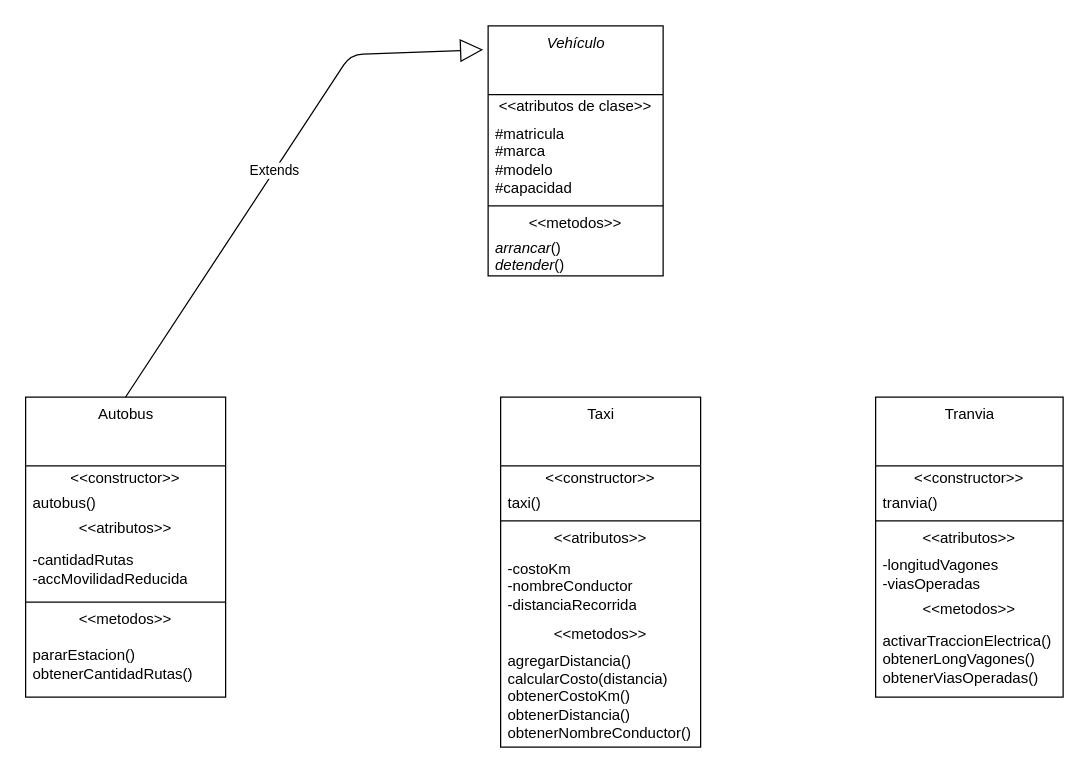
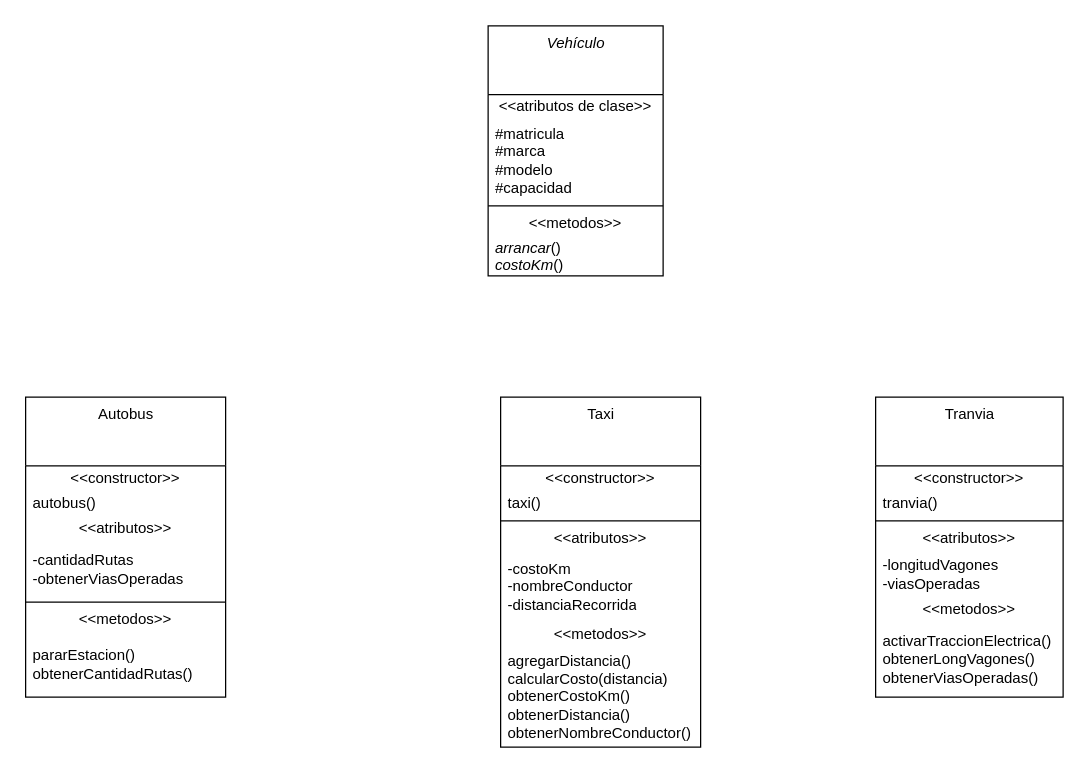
  <mxCell id="0" />
  <mxCell id="1" parent="0" />
  <mxCell id="2" value="&lt;i&gt;Vehículo&lt;/i&gt;" style="swimlane;fontStyle=0;align=center;verticalAlign=top;childLayout=stackLayout;horizontal=1;startSize=55;horizontalStack=0;resizeParent=1;resizeParentMax=0;resizeLast=0;collapsible=0;marginBottom=0;html=1;" vertex="1" parent="1"><mxGeometry x="390" y="20" width="140" height="200" as="geometry" /></mxCell>
  <mxCell id="3" value="&amp;lt;&amp;lt;atributos de clase&amp;gt;&amp;gt;" style="text;html=1;strokeColor=none;fillColor=none;align=center;verticalAlign=middle;spacingLeft=4;spacingRight=4;overflow=hidden;rotatable=0;points=[[0,0.5],[1,0.5]];portConstraint=eastwest;" vertex="1" parent="2"><mxGeometry y="55" width="140" height="20" as="geometry" /></mxCell>
  <mxCell id="4" value="#matricula&lt;br&gt;#marca&lt;br&gt;#modelo&lt;br&gt;#capacidad" style="text;html=1;strokeColor=none;fillColor=none;align=left;verticalAlign=middle;spacingLeft=4;spacingRight=4;overflow=hidden;rotatable=0;points=[[0,0.5],[1,0.5]];portConstraint=eastwest;" vertex="1" parent="2"><mxGeometry y="75" width="140" height="65" as="geometry" /></mxCell>
  <mxCell id="5" value="" style="line;strokeWidth=1;fillColor=none;align=left;verticalAlign=middle;spacingTop=-1;spacingLeft=3;spacingRight=3;rotatable=0;labelPosition=right;points=[];portConstraint=eastwest;" vertex="1" parent="2"><mxGeometry y="140" width="140" height="8" as="geometry" /></mxCell>
  <mxCell id="6" value="&amp;lt;&amp;lt;metodos&amp;gt;&amp;gt;" style="text;html=1;strokeColor=none;fillColor=none;align=center;verticalAlign=middle;spacingLeft=4;spacingRight=4;overflow=hidden;rotatable=0;points=[[0,0.5],[1,0.5]];portConstraint=eastwest;" vertex="1" parent="2"><mxGeometry y="148" width="140" height="20" as="geometry" /></mxCell>
- <mxCell id="7" value="&lt;i&gt;arrancar&lt;/i&gt;()&lt;br&gt;&lt;i&gt;detender&lt;/i&gt;()" style="text;html=1;strokeColor=none;fillColor=none;align=left;verticalAlign=middle;spacingLeft=4;spacingRight=4;overflow=hidden;rotatable=0;points=[[0,0.5],[1,0.5]];portConstraint=eastwest;" vertex="1" parent="2"><mxGeometry y="168" width="140" height="32" as="geometry" /></mxCell>
+ <mxCell id="7" value="&lt;i&gt;arrancar&lt;/i&gt;()&lt;br&gt;&lt;i&gt;costoKm&lt;/i&gt;()" style="text;html=1;strokeColor=none;fillColor=none;align=left;verticalAlign=middle;spacingLeft=4;spacingRight=4;overflow=hidden;rotatable=0;points=[[0,0.5],[1,0.5]];portConstraint=eastwest;" vertex="1" parent="2"><mxGeometry y="168" width="140" height="32" as="geometry" /></mxCell>
  <mxCell id="8" value="Tranvia" style="swimlane;fontStyle=0;align=center;verticalAlign=top;childLayout=stackLayout;horizontal=1;startSize=55;horizontalStack=0;resizeParent=1;resizeParentMax=0;resizeLast=0;collapsible=0;marginBottom=0;html=1;" vertex="1" parent="1"><mxGeometry x="700" y="317" width="150" height="240" as="geometry" /></mxCell>
  <mxCell id="9" value="&amp;lt;&amp;lt;constructor&amp;gt;&amp;gt;" style="text;html=1;strokeColor=none;fillColor=none;align=center;verticalAlign=middle;spacingLeft=4;spacingRight=4;overflow=hidden;rotatable=0;points=[[0,0.5],[1,0.5]];portConstraint=eastwest;" vertex="1" parent="8"><mxGeometry y="55" width="150" height="20" as="geometry" /></mxCell>
  <mxCell id="10" value="tranvia()" style="text;html=1;strokeColor=none;fillColor=none;align=left;verticalAlign=middle;spacingLeft=4;spacingRight=4;overflow=hidden;rotatable=0;points=[[0,0.5],[1,0.5]];portConstraint=eastwest;" vertex="1" parent="8"><mxGeometry y="75" width="150" height="20" as="geometry" /></mxCell>
  <mxCell id="11" value="" style="line;strokeWidth=1;fillColor=none;align=left;verticalAlign=middle;spacingTop=-1;spacingLeft=3;spacingRight=3;rotatable=0;labelPosition=right;points=[];portConstraint=eastwest;" vertex="1" parent="8"><mxGeometry y="95" width="150" height="8" as="geometry" /></mxCell>
  <mxCell id="12" value="&amp;lt;&amp;lt;atributos&amp;gt;&amp;gt;" style="text;html=1;strokeColor=none;fillColor=none;align=center;verticalAlign=middle;spacingLeft=4;spacingRight=4;overflow=hidden;rotatable=0;points=[[0,0.5],[1,0.5]];portConstraint=eastwest;" vertex="1" parent="8"><mxGeometry y="103" width="150" height="20" as="geometry" /></mxCell>
  <mxCell id="13" value="-longitudVagones&lt;br&gt;-viasOperadas" style="text;html=1;strokeColor=none;fillColor=none;align=left;verticalAlign=middle;spacingLeft=4;spacingRight=4;overflow=hidden;rotatable=0;points=[[0,0.5],[1,0.5]];portConstraint=eastwest;" vertex="1" parent="8"><mxGeometry y="123" width="150" height="37" as="geometry" /></mxCell>
  <mxCell id="14" value="&amp;lt;&amp;lt;metodos&amp;gt;&amp;gt;" style="text;html=1;strokeColor=none;fillColor=none;align=center;verticalAlign=middle;spacingLeft=4;spacingRight=4;overflow=hidden;rotatable=0;points=[[0,0.5],[1,0.5]];portConstraint=eastwest;" vertex="1" parent="8"><mxGeometry y="160" width="150" height="20" as="geometry" /></mxCell>
  <mxCell id="15" value="activarTraccionElectrica()&lt;br&gt;obtenerLongVagones()&lt;br&gt;obtenerViasOperadas()" style="text;html=1;strokeColor=none;fillColor=none;align=left;verticalAlign=middle;spacingLeft=4;spacingRight=4;overflow=hidden;rotatable=0;points=[[0,0.5],[1,0.5]];portConstraint=eastwest;" vertex="1" parent="8"><mxGeometry y="180" width="150" height="60" as="geometry" /></mxCell>
  <mxCell id="16" value="Autobus" style="swimlane;fontStyle=0;align=center;verticalAlign=top;childLayout=stackLayout;horizontal=1;startSize=55;horizontalStack=0;resizeParent=1;resizeParentMax=0;resizeLast=0;collapsible=0;marginBottom=0;html=1;" vertex="1" parent="1"><mxGeometry x="20" y="317" width="160" height="240" as="geometry" /></mxCell>
  <mxCell id="17" value="&amp;lt;&amp;lt;constructor&amp;gt;&amp;gt;" style="text;html=1;strokeColor=none;fillColor=none;align=center;verticalAlign=middle;spacingLeft=4;spacingRight=4;overflow=hidden;rotatable=0;points=[[0,0.5],[1,0.5]];portConstraint=eastwest;" vertex="1" parent="16"><mxGeometry y="55" width="160" height="20" as="geometry" /></mxCell>
  <mxCell id="18" value="autobus()" style="text;html=1;strokeColor=none;fillColor=none;align=left;verticalAlign=middle;spacingLeft=4;spacingRight=4;overflow=hidden;rotatable=0;points=[[0,0.5],[1,0.5]];portConstraint=eastwest;" vertex="1" parent="16"><mxGeometry y="75" width="160" height="20" as="geometry" /></mxCell>
  <mxCell id="19" value="&amp;lt;&amp;lt;atributos&amp;gt;&amp;gt;" style="text;html=1;strokeColor=none;fillColor=none;align=center;verticalAlign=middle;spacingLeft=4;spacingRight=4;overflow=hidden;rotatable=0;points=[[0,0.5],[1,0.5]];portConstraint=eastwest;" vertex="1" parent="16"><mxGeometry y="95" width="160" height="20" as="geometry" /></mxCell>
- <mxCell id="20" value="-cantidadRutas&lt;br&gt;-accMovilidadReducida" style="text;html=1;strokeColor=none;fillColor=none;align=left;verticalAlign=middle;spacingLeft=4;spacingRight=4;overflow=hidden;rotatable=0;points=[[0,0.5],[1,0.5]];portConstraint=eastwest;" vertex="1" parent="16"><mxGeometry y="115" width="160" height="45" as="geometry" /></mxCell>
+ <mxCell id="20" value="-cantidadRutas&lt;br&gt;-obtenerViasOperadas" style="text;html=1;strokeColor=none;fillColor=none;align=left;verticalAlign=middle;spacingLeft=4;spacingRight=4;overflow=hidden;rotatable=0;points=[[0,0.5],[1,0.5]];portConstraint=eastwest;" vertex="1" parent="16"><mxGeometry y="115" width="160" height="45" as="geometry" /></mxCell>
  <mxCell id="21" value="" style="line;strokeWidth=1;fillColor=none;align=left;verticalAlign=middle;spacingTop=-1;spacingLeft=3;spacingRight=3;rotatable=0;labelPosition=right;points=[];portConstraint=eastwest;" vertex="1" parent="16"><mxGeometry y="160" width="160" height="8" as="geometry" /></mxCell>
  <mxCell id="22" value="&amp;lt;&amp;lt;metodos&amp;gt;&amp;gt;" style="text;html=1;strokeColor=none;fillColor=none;align=center;verticalAlign=middle;spacingLeft=4;spacingRight=4;overflow=hidden;rotatable=0;points=[[0,0.5],[1,0.5]];portConstraint=eastwest;" vertex="1" parent="16"><mxGeometry y="168" width="160" height="20" as="geometry" /></mxCell>
  <mxCell id="23" value="pararEstacion()&lt;br&gt;obtenerCantidadRutas()" style="text;html=1;strokeColor=none;fillColor=none;align=left;verticalAlign=middle;spacingLeft=4;spacingRight=4;overflow=hidden;rotatable=0;points=[[0,0.5],[1,0.5]];portConstraint=eastwest;" vertex="1" parent="16"><mxGeometry y="188" width="160" height="52" as="geometry" /></mxCell>
  <mxCell id="24" value="Taxi" style="swimlane;fontStyle=0;align=center;verticalAlign=top;childLayout=stackLayout;horizontal=1;startSize=55;horizontalStack=0;resizeParent=1;resizeParentMax=0;resizeLast=0;collapsible=0;marginBottom=0;html=1;" vertex="1" parent="1"><mxGeometry x="400" y="317" width="160" height="280" as="geometry" /></mxCell>
  <mxCell id="25" value="&amp;lt;&amp;lt;constructor&amp;gt;&amp;gt;" style="text;html=1;strokeColor=none;fillColor=none;align=center;verticalAlign=middle;spacingLeft=4;spacingRight=4;overflow=hidden;rotatable=0;points=[[0,0.5],[1,0.5]];portConstraint=eastwest;" vertex="1" parent="24"><mxGeometry y="55" width="160" height="20" as="geometry" /></mxCell>
  <mxCell id="26" value="taxi()" style="text;html=1;strokeColor=none;fillColor=none;align=left;verticalAlign=middle;spacingLeft=4;spacingRight=4;overflow=hidden;rotatable=0;points=[[0,0.5],[1,0.5]];portConstraint=eastwest;" vertex="1" parent="24"><mxGeometry y="75" width="160" height="20" as="geometry" /></mxCell>
  <mxCell id="27" value="" style="line;strokeWidth=1;fillColor=none;align=left;verticalAlign=middle;spacingTop=-1;spacingLeft=3;spacingRight=3;rotatable=0;labelPosition=right;points=[];portConstraint=eastwest;" vertex="1" parent="24"><mxGeometry y="95" width="160" height="8" as="geometry" /></mxCell>
  <mxCell id="28" value="&amp;lt;&amp;lt;atributos&amp;gt;&amp;gt;" style="text;html=1;strokeColor=none;fillColor=none;align=center;verticalAlign=middle;spacingLeft=4;spacingRight=4;overflow=hidden;rotatable=0;points=[[0,0.5],[1,0.5]];portConstraint=eastwest;" vertex="1" parent="24"><mxGeometry y="103" width="160" height="20" as="geometry" /></mxCell>
  <mxCell id="29" value="-costoKm&lt;br&gt;-nombreConductor&lt;br&gt;-distanciaRecorrida" style="text;html=1;strokeColor=none;fillColor=none;align=left;verticalAlign=middle;spacingLeft=4;spacingRight=4;overflow=hidden;rotatable=0;points=[[0,0.5],[1,0.5]];portConstraint=eastwest;" vertex="1" parent="24"><mxGeometry y="123" width="160" height="57" as="geometry" /></mxCell>
  <mxCell id="30" value="&amp;lt;&amp;lt;metodos&amp;gt;&amp;gt;" style="text;html=1;strokeColor=none;fillColor=none;align=center;verticalAlign=middle;spacingLeft=4;spacingRight=4;overflow=hidden;rotatable=0;points=[[0,0.5],[1,0.5]];portConstraint=eastwest;" vertex="1" parent="24"><mxGeometry y="180" width="160" height="20" as="geometry" /></mxCell>
  <mxCell id="31" value="agregarDistancia()&lt;br&gt;calcularCosto(distancia)&lt;br&gt;obtenerCostoKm()&lt;br&gt;obtenerDistancia()&lt;br&gt;obtenerNombreConductor()" style="text;html=1;strokeColor=none;fillColor=none;align=left;verticalAlign=middle;spacingLeft=4;spacingRight=4;overflow=hidden;rotatable=0;points=[[0,0.5],[1,0.5]];portConstraint=eastwest;" vertex="1" parent="24"><mxGeometry y="200" width="160" height="80" as="geometry" /></mxCell>
- <mxCell id="32" value="Extends" style="endArrow=block;endSize=16;endFill=0;html=1;exitX=0.5;exitY=0;exitDx=0;exitDy=0;entryX=-0.028;entryY=0.096;entryDx=0;entryDy=0;entryPerimeter=0;" edge="1" parent="1" source="16" target="2"><mxGeometry width="160" relative="1" as="geometry"><mxPoint x="380" y="400" as="sourcePoint" /><mxPoint x="370" as="targetPoint" y="40" /><Array as="points"><mxPoint x="280" y="43" /></Array></mxGeometry></mxCell>
